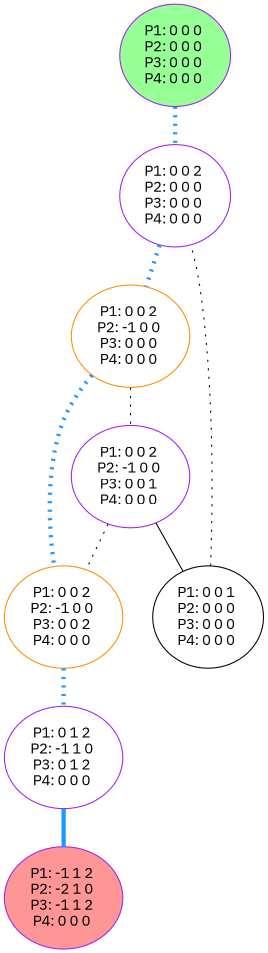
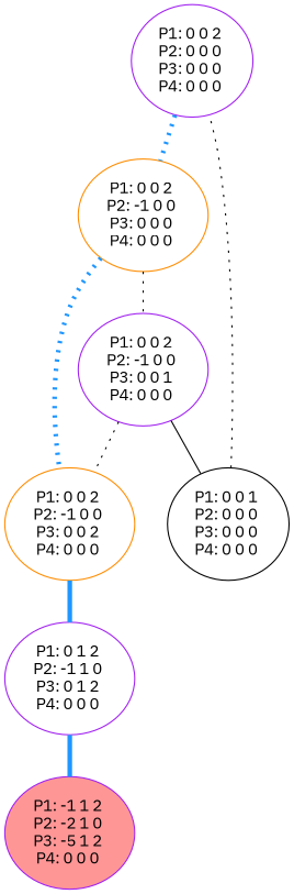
  graph {
    color=black
    fontname="IBM Plex Sans"
    node [color=purple fontname="IBM Plex Sans"]
    edge [color="#1E96FF" fontname="IBM Plex Sans" penwidth=4.0 style=dotted]
-   n1 [fillcolor="#96FF96" label="P1: 0 0 0 \nP2: 0 0 0 \nP3: 0 0 0 \nP4: 0 0 0 \n" style=filled]
    n2 [label="P1: 0 0 2 \nP2: 0 0 0 \nP3: 0 0 0 \nP4: 0 0 0 \n"]
    n3 [color=black label="P1: 0 0 1 \nP2: 0 0 0 \nP3: 0 0 0 \nP4: 0 0 0 \n"]
    n4 [color=darkorange label="P1: 0 0 2 \nP2: -1 0 0 \nP3: 0 0 0 \nP4: 0 0 0 \n"]
    n5 [label="P1: 0 0 2 \nP2: -1 0 0 \nP3: 0 0 1 \nP4: 0 0 0 \n"]
    n6 [color=darkorange label="P1: 0 0 2 \nP2: -1 0 0 \nP3: 0 0 2 \nP4: 0 0 0 \n"]
    n7 [label="P1: 0 1 2 \nP2: -1 1 0 \nP3: 0 1 2 \nP4: 0 0 0 \n"]
-   n8 [fillcolor="#FF9696" label="P1: -1 1 2 \nP2: -2 1 0 \nP3: -1 1 2 \nP4: 0 0 0 \n" style=filled]
-   n1 -- n2
+   n8 [fillcolor="#FF9696" label="P1: -1 1 2 \nP2: -2 1 0 \nP3: -5 1 2 \nP4: 0 0 0 \n" style=filled]
    n2 -- n4
    n3 -- n2 [color=black penwidth=""]
    n4 -- n5 [color=black penwidth=""]
    n4 -- n6
    n5 -- n3 [color=black style=solid penwidth=""]
    n5 -- n6 [color=black penwidth=""]
-   n6 -- n7
+   n6 -- n7 [style=solid]
    n7 -- n8 [style=solid]
  }
